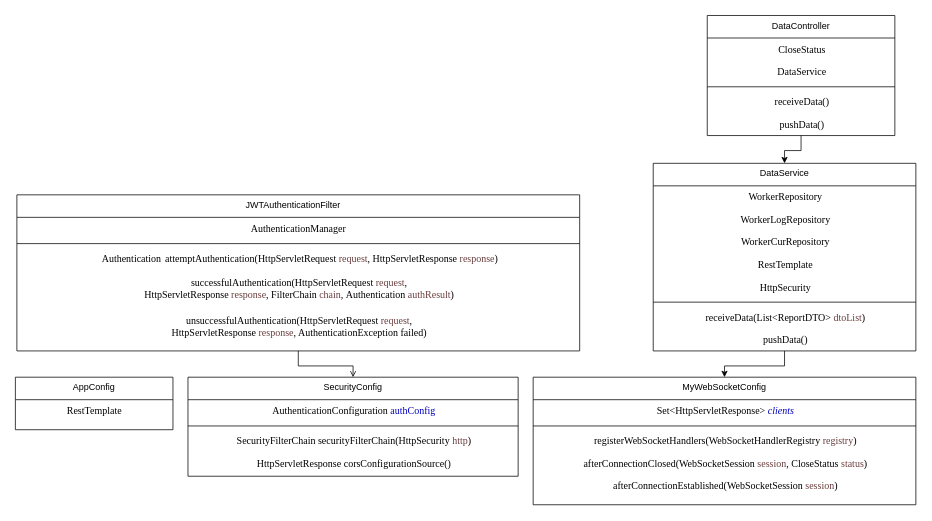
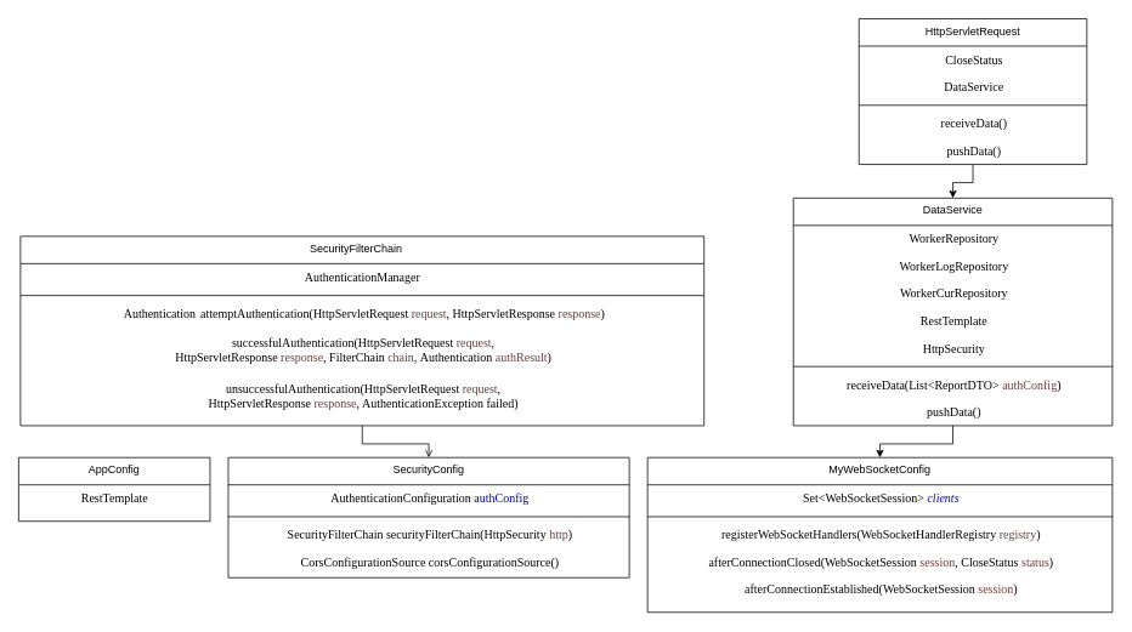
  <mxCell id="0" />
  <mxCell id="1" parent="0" />
  <mxCell id="2" value="MyWebSocketConfig" style="swimlane;fontStyle=0;align=center;verticalAlign=top;childLayout=stackLayout;horizontal=1;startSize=30;horizontalStack=0;resizeParent=1;resizeLast=0;collapsible=1;marginBottom=0;rounded=0;shadow=0;strokeWidth=1;" parent="1" vertex="1"><mxGeometry x="710" y="502" width="510" height="170" as="geometry"><mxRectangle x="550" y="140" width="160" height="26" as="alternateBounds" /></mxGeometry></mxCell>
- <mxCell id="3" value="&lt;span style=&quot;background-color:#ffffff;padding:0px 0px 0px 2px;&quot;&gt;&lt;span style=&quot;font-family: Consolas; font-size: 10pt; white-space-collapse: preserve;&quot;&gt;Set&amp;lt;HttpServletResponse&amp;gt; &lt;span style=&quot;color:#0000c0;font-style:italic;&quot;&gt;clients&lt;/span&gt;&lt;/span&gt;&lt;/span&gt;" style="text;html=1;align=center;verticalAlign=middle;resizable=0;points=[];autosize=1;strokeColor=none;fillColor=none;" vertex="1" parent="2"><mxGeometry y="30" width="510" height="30" as="geometry" /></mxCell>
+ <mxCell id="3" value="&lt;span style=&quot;background-color:#ffffff;padding:0px 0px 0px 2px;&quot;&gt;&lt;span style=&quot;font-family: Consolas; font-size: 10pt; white-space-collapse: preserve;&quot;&gt;Set&amp;lt;WebSocketSession&amp;gt; &lt;span style=&quot;color:#0000c0;font-style:italic;&quot;&gt;clients&lt;/span&gt;&lt;/span&gt;&lt;/span&gt;" style="text;html=1;align=center;verticalAlign=middle;resizable=0;points=[];autosize=1;strokeColor=none;fillColor=none;" vertex="1" parent="2"><mxGeometry y="30" width="510" height="30" as="geometry" /></mxCell>
  <mxCell id="4" value="" style="line;html=1;strokeWidth=1;align=left;verticalAlign=middle;spacingTop=-1;spacingLeft=3;spacingRight=3;rotatable=0;labelPosition=right;points=[];portConstraint=eastwest;" parent="2" vertex="1"><mxGeometry y="60" width="510" height="10" as="geometry" /></mxCell>
  <mxCell id="5" value="&lt;span style=&quot;background-color:#ffffff;padding:0px 0px 0px 2px;&quot;&gt;&lt;span style=&quot;font-family: Consolas; font-size: 10pt; white-space-collapse: preserve;&quot;&gt;registerWebSocketHandlers(WebSocketHandlerRegistry &lt;span style=&quot;color:#6a3e3e;&quot;&gt;registry&lt;/span&gt;)&lt;/span&gt;&lt;/span&gt;" style="text;html=1;align=center;verticalAlign=middle;resizable=0;points=[];autosize=1;strokeColor=none;fillColor=none;" vertex="1" parent="2"><mxGeometry y="70" width="510" height="30" as="geometry" /></mxCell>
  <mxCell id="6" value="&lt;span style=&quot;padding: 0px 0px 0px 2px;&quot;&gt;&lt;span style=&quot;font-family: Consolas; font-size: 10pt; white-space-collapse: preserve;&quot;&gt;afterConnectionClosed(WebSocketSession &lt;span style=&quot;color: rgb(106, 62, 62);&quot;&gt;session&lt;/span&gt;, CloseStatus &lt;span style=&quot;color: rgb(106, 62, 62);&quot;&gt;status&lt;/span&gt;)&lt;/span&gt;&lt;/span&gt;" style="text;html=1;align=center;verticalAlign=middle;resizable=0;points=[];autosize=1;strokeColor=none;fillColor=none;" vertex="1" parent="2"><mxGeometry y="100" width="510" height="30" as="geometry" /></mxCell>
  <mxCell id="7" value="&lt;span style=&quot;padding: 0px 0px 0px 2px;&quot;&gt;&lt;span style=&quot;font-family: Consolas; font-size: 10pt; white-space-collapse: preserve;&quot;&gt;afterConnectionEstablished(WebSocketSession &lt;span style=&quot;color: rgb(106, 62, 62);&quot;&gt;session&lt;/span&gt;)&lt;/span&gt;&lt;/span&gt;" style="text;html=1;align=center;verticalAlign=middle;resizable=0;points=[];autosize=1;strokeColor=none;fillColor=none;" vertex="1" parent="2"><mxGeometry y="130" width="510" height="30" as="geometry" /></mxCell>
  <mxCell id="8" value="DataService" style="swimlane;fontStyle=0;align=center;verticalAlign=top;childLayout=stackLayout;horizontal=1;startSize=30;horizontalStack=0;resizeParent=1;resizeLast=0;collapsible=1;marginBottom=0;rounded=0;shadow=0;strokeWidth=1;" vertex="1" parent="1"><mxGeometry x="870" y="217" width="350" height="250" as="geometry"><mxRectangle x="550" y="140" width="160" height="26" as="alternateBounds" /></mxGeometry></mxCell>
  <mxCell id="9" value="&lt;span style=&quot;padding: 0px 0px 0px 2px;&quot;&gt;&lt;span style=&quot;font-family: Consolas; font-size: 10pt; white-space-collapse: preserve;&quot;&gt;WorkerRepository&lt;/span&gt;&lt;/span&gt;" style="text;html=1;align=center;verticalAlign=middle;resizable=0;points=[];autosize=1;strokeColor=none;fillColor=none;" vertex="1" parent="8"><mxGeometry y="30" width="350" height="30" as="geometry" /></mxCell>
  <mxCell id="10" value="&lt;span style=&quot;padding: 0px 0px 0px 2px;&quot;&gt;&lt;span style=&quot;font-family: Consolas; font-size: 10pt; white-space-collapse: preserve;&quot;&gt;WorkerLogRepository&lt;/span&gt;&lt;/span&gt;" style="text;html=1;align=center;verticalAlign=middle;resizable=0;points=[];autosize=1;strokeColor=none;fillColor=none;" vertex="1" parent="8"><mxGeometry y="60" width="350" height="30" as="geometry" /></mxCell>
  <mxCell id="11" value="&lt;span style=&quot;padding: 0px 0px 0px 2px;&quot;&gt;&lt;span style=&quot;font-family: Consolas; font-size: 10pt; white-space-collapse: preserve;&quot;&gt;WorkerCurRepository&lt;/span&gt;&lt;/span&gt;" style="text;html=1;align=center;verticalAlign=middle;resizable=0;points=[];autosize=1;strokeColor=none;fillColor=none;" vertex="1" parent="8"><mxGeometry y="90" width="350" height="30" as="geometry" /></mxCell>
  <mxCell id="12" value="&lt;span style=&quot;background-color:#ffffff;padding:0px 0px 0px 2px;&quot;&gt;&lt;span style=&quot;font-family: Consolas; font-size: 10pt; white-space-collapse: preserve;&quot;&gt;RestTemplate&lt;/span&gt;&lt;/span&gt;" style="text;html=1;align=center;verticalAlign=middle;resizable=0;points=[];autosize=1;strokeColor=none;fillColor=none;" vertex="1" parent="8"><mxGeometry y="120" width="350" height="30" as="geometry" /></mxCell>
  <mxCell id="13" value="&lt;span style=&quot;background-color:#ffffff;padding:0px 0px 0px 2px;&quot;&gt;&lt;span style=&quot;font-family: Consolas; font-size: 10pt; white-space-collapse: preserve;&quot;&gt;HttpSecurity&lt;/span&gt;&lt;/span&gt;" style="text;html=1;align=center;verticalAlign=middle;resizable=0;points=[];autosize=1;strokeColor=none;fillColor=none;" vertex="1" parent="8"><mxGeometry y="150" width="350" height="30" as="geometry" /></mxCell>
  <mxCell id="14" value="" style="line;html=1;strokeWidth=1;align=left;verticalAlign=middle;spacingTop=-1;spacingLeft=3;spacingRight=3;rotatable=0;labelPosition=right;points=[];portConstraint=eastwest;" vertex="1" parent="8"><mxGeometry y="180" width="350" height="10" as="geometry" /></mxCell>
- <mxCell id="15" value="&lt;span style=&quot;background-color:#ffffff;padding:0px 0px 0px 2px;&quot;&gt;&lt;span style=&quot;font-family: Consolas; font-size: 10pt; white-space-collapse: preserve;&quot;&gt;receiveData(List&amp;lt;ReportDTO&amp;gt; &lt;span style=&quot;color:#6a3e3e;&quot;&gt;dtoList&lt;/span&gt;)&lt;/span&gt;&lt;/span&gt;" style="text;html=1;align=center;verticalAlign=middle;resizable=0;points=[];autosize=1;strokeColor=none;fillColor=none;" vertex="1" parent="8"><mxGeometry y="190" width="350" height="30" as="geometry" /></mxCell>
+ <mxCell id="15" value="&lt;span style=&quot;background-color:#ffffff;padding:0px 0px 0px 2px;&quot;&gt;&lt;span style=&quot;font-family: Consolas; font-size: 10pt; white-space-collapse: preserve;&quot;&gt;receiveData(List&amp;lt;ReportDTO&amp;gt; &lt;span style=&quot;color:#6a3e3e;&quot;&gt;authConfig&lt;/span&gt;)&lt;/span&gt;&lt;/span&gt;" style="text;html=1;align=center;verticalAlign=middle;resizable=0;points=[];autosize=1;strokeColor=none;fillColor=none;" vertex="1" parent="8"><mxGeometry y="190" width="350" height="30" as="geometry" /></mxCell>
  <mxCell id="16" value="&lt;span style=&quot;background-color:#ffffff;padding:0px 0px 0px 2px;&quot;&gt;&lt;span style=&quot;font-family: Consolas; font-size: 10pt; white-space-collapse: preserve;&quot;&gt;pushData()&lt;/span&gt;&lt;/span&gt;" style="text;html=1;align=center;verticalAlign=middle;resizable=0;points=[];autosize=1;strokeColor=none;fillColor=none;" vertex="1" parent="8"><mxGeometry y="220" width="350" height="30" as="geometry" /></mxCell>
- <mxCell id="17" value="DataController" style="swimlane;fontStyle=0;align=center;verticalAlign=top;childLayout=stackLayout;horizontal=1;startSize=30;horizontalStack=0;resizeParent=1;resizeLast=0;collapsible=1;marginBottom=0;rounded=0;shadow=0;strokeWidth=1;" vertex="1" parent="1"><mxGeometry x="942" y="20" width="250" height="160" as="geometry"><mxRectangle x="550" y="140" width="160" height="26" as="alternateBounds" /></mxGeometry></mxCell>
+ <mxCell id="17" value="HttpServletRequest" style="swimlane;fontStyle=0;align=center;verticalAlign=top;childLayout=stackLayout;horizontal=1;startSize=30;horizontalStack=0;resizeParent=1;resizeLast=0;collapsible=1;marginBottom=0;rounded=0;shadow=0;strokeWidth=1;" vertex="1" parent="1"><mxGeometry x="942" y="20" width="250" height="160" as="geometry"><mxRectangle x="550" y="140" width="160" height="26" as="alternateBounds" /></mxGeometry></mxCell>
  <mxCell id="18" value="&lt;span style=&quot;padding: 0px 0px 0px 2px;&quot;&gt;&lt;span style=&quot;font-family: Consolas; font-size: 10pt; white-space-collapse: preserve;&quot;&gt;CloseStatus&lt;/span&gt;&lt;/span&gt;" style="text;html=1;align=center;verticalAlign=middle;resizable=0;points=[];autosize=1;strokeColor=none;fillColor=none;" vertex="1" parent="17"><mxGeometry y="30" width="250" height="30" as="geometry" /></mxCell>
  <mxCell id="19" value="&lt;span style=&quot;padding: 0px 0px 0px 2px;&quot;&gt;&lt;span style=&quot;font-family: Consolas; font-size: 10pt; white-space-collapse: preserve;&quot;&gt;DataService&lt;/span&gt;&lt;/span&gt;" style="text;html=1;align=center;verticalAlign=middle;resizable=0;points=[];autosize=1;strokeColor=none;fillColor=none;" vertex="1" parent="17"><mxGeometry y="60" width="250" height="30" as="geometry" /></mxCell>
  <mxCell id="20" value="" style="line;html=1;strokeWidth=1;align=left;verticalAlign=middle;spacingTop=-1;spacingLeft=3;spacingRight=3;rotatable=0;labelPosition=right;points=[];portConstraint=eastwest;" vertex="1" parent="17"><mxGeometry y="90" width="250" height="10" as="geometry" /></mxCell>
  <mxCell id="21" value="&lt;span style=&quot;background-color:#ffffff;padding:0px 0px 0px 2px;&quot;&gt;&lt;span style=&quot;font-family: Consolas; font-size: 10pt; white-space-collapse: preserve;&quot;&gt;receiveData()&lt;/span&gt;&lt;/span&gt;" style="text;html=1;align=center;verticalAlign=middle;resizable=0;points=[];autosize=1;strokeColor=none;fillColor=none;" vertex="1" parent="17"><mxGeometry y="100" width="250" height="30" as="geometry" /></mxCell>
  <mxCell id="22" value="&lt;span style=&quot;background-color:#ffffff;padding:0px 0px 0px 2px;&quot;&gt;&lt;span style=&quot;font-family: Consolas; font-size: 10pt; white-space-collapse: preserve;&quot;&gt;pushData()&lt;/span&gt;&lt;/span&gt;" style="text;html=1;align=center;verticalAlign=middle;resizable=0;points=[];autosize=1;strokeColor=none;fillColor=none;" vertex="1" parent="17"><mxGeometry y="130" width="250" height="30" as="geometry" /></mxCell>
  <mxCell id="23" style="edgeStyle=orthogonalEdgeStyle;rounded=0;orthogonalLoop=1;jettySize=auto;html=1;entryX=0.5;entryY=0;entryDx=0;entryDy=0;" edge="1" parent="1" source="22" target="8"><mxGeometry relative="1" as="geometry" /></mxCell>
  <mxCell id="24" style="edgeStyle=orthogonalEdgeStyle;rounded=0;orthogonalLoop=1;jettySize=auto;html=1;entryX=0.5;entryY=0;entryDx=0;entryDy=0;" edge="1" parent="1" source="16" target="2"><mxGeometry relative="1" as="geometry" /></mxCell>
  <mxCell id="25" value="SecurityConfig" style="swimlane;fontStyle=0;align=center;verticalAlign=top;childLayout=stackLayout;horizontal=1;startSize=30;horizontalStack=0;resizeParent=1;resizeLast=0;collapsible=1;marginBottom=0;rounded=0;shadow=0;strokeWidth=1;" vertex="1" parent="1"><mxGeometry x="250" y="502" width="440" height="132" as="geometry"><mxRectangle x="550" y="140" width="160" height="26" as="alternateBounds" /></mxGeometry></mxCell>
  <mxCell id="26" value="&lt;span style=&quot;padding: 0px 0px 0px 2px;&quot;&gt;&lt;span style=&quot;font-family: Consolas; font-size: 10pt; white-space-collapse: preserve;&quot;&gt;AuthenticationConfiguration &lt;span style=&quot;color: rgb(0, 0, 192);&quot;&gt;authConfig&lt;/span&gt;&lt;/span&gt;&lt;/span&gt;" style="text;html=1;align=center;verticalAlign=middle;resizable=0;points=[];autosize=1;strokeColor=none;fillColor=none;" vertex="1" parent="25"><mxGeometry y="30" width="440" height="30" as="geometry" /></mxCell>
  <mxCell id="27" value="" style="line;html=1;strokeWidth=1;align=left;verticalAlign=middle;spacingTop=-1;spacingLeft=3;spacingRight=3;rotatable=0;labelPosition=right;points=[];portConstraint=eastwest;" vertex="1" parent="25"><mxGeometry y="60" width="440" height="10" as="geometry" /></mxCell>
  <mxCell id="28" value="&lt;span style=&quot;background-color:#ffffff;padding:0px 0px 0px 2px;&quot;&gt;&lt;span style=&quot;font-family: Consolas; font-size: 10pt; white-space-collapse: preserve;&quot;&gt;SecurityFilterChain securityFilterChain(HttpSecurity &lt;span style=&quot;color:#6a3e3e;&quot;&gt;http&lt;/span&gt;)&lt;/span&gt;&lt;/span&gt;" style="text;html=1;align=center;verticalAlign=middle;resizable=0;points=[];autosize=1;strokeColor=none;fillColor=none;" vertex="1" parent="25"><mxGeometry y="70" width="440" height="30" as="geometry" /></mxCell>
- <mxCell id="29" value="&lt;span style=&quot;background-color:#ffffff;padding:0px 0px 0px 2px;&quot;&gt;&lt;span style=&quot;font-family: Consolas; font-size: 10pt; white-space-collapse: preserve;&quot;&gt;HttpServletResponse corsConfigurationSource()&lt;/span&gt;&lt;/span&gt;" style="text;html=1;align=center;verticalAlign=middle;resizable=0;points=[];autosize=1;strokeColor=none;fillColor=none;" vertex="1" parent="25"><mxGeometry y="100" width="440" height="30" as="geometry" /></mxCell>
+ <mxCell id="29" value="&lt;span style=&quot;background-color:#ffffff;padding:0px 0px 0px 2px;&quot;&gt;&lt;span style=&quot;font-family: Consolas; font-size: 10pt; white-space-collapse: preserve;&quot;&gt;CorsConfigurationSource corsConfigurationSource()&lt;/span&gt;&lt;/span&gt;" style="text;html=1;align=center;verticalAlign=middle;resizable=0;points=[];autosize=1;strokeColor=none;fillColor=none;" vertex="1" parent="25"><mxGeometry y="100" width="440" height="30" as="geometry" /></mxCell>
  <mxCell id="30" value="AppConfig" style="swimlane;fontStyle=0;align=center;verticalAlign=top;childLayout=stackLayout;horizontal=1;startSize=30;horizontalStack=0;resizeParent=1;resizeLast=0;collapsible=1;marginBottom=0;rounded=0;shadow=0;strokeWidth=1;" vertex="1" parent="1"><mxGeometry x="20" y="502" width="210" height="70" as="geometry"><mxRectangle x="550" y="140" width="160" height="26" as="alternateBounds" /></mxGeometry></mxCell>
  <mxCell id="31" value="&lt;font face=&quot;Consolas&quot;&gt;&lt;span style=&quot;font-size: 13.333px; white-space-collapse: preserve;&quot;&gt;RestTemplate&lt;/span&gt;&lt;/font&gt;" style="text;html=1;align=center;verticalAlign=middle;resizable=0;points=[];autosize=1;strokeColor=none;fillColor=none;" vertex="1" parent="30"><mxGeometry y="30" width="210" height="30" as="geometry" /></mxCell>
  <mxCell id="32" style="edgeStyle=orthogonalEdgeStyle;rounded=0;orthogonalLoop=1;jettySize=auto;html=1;endArrow=open;" edge="1" parent="1" source="33" target="25"><mxGeometry relative="1" as="geometry" /></mxCell>
- <mxCell id="33" value="JWTAuthenticationFilter    " style="swimlane;fontStyle=0;align=center;verticalAlign=top;childLayout=stackLayout;horizontal=1;startSize=30;horizontalStack=0;resizeParent=1;resizeLast=0;collapsible=1;marginBottom=0;rounded=0;shadow=0;strokeWidth=1;" vertex="1" parent="1"><mxGeometry x="22" y="259" width="750" height="208" as="geometry"><mxRectangle x="550" y="140" width="160" height="26" as="alternateBounds" /></mxGeometry></mxCell>
+ <mxCell id="33" value="SecurityFilterChain    " style="swimlane;fontStyle=0;align=center;verticalAlign=top;childLayout=stackLayout;horizontal=1;startSize=30;horizontalStack=0;resizeParent=1;resizeLast=0;collapsible=1;marginBottom=0;rounded=0;shadow=0;strokeWidth=1;" vertex="1" parent="1"><mxGeometry x="22" y="259" width="750" height="208" as="geometry"><mxRectangle x="550" y="140" width="160" height="26" as="alternateBounds" /></mxGeometry></mxCell>
  <mxCell id="34" value="&lt;font face=&quot;Consolas&quot;&gt;&lt;span style=&quot;font-size: 13.333px; white-space-collapse: preserve;&quot;&gt;AuthenticationManager&lt;/span&gt;&lt;/font&gt;" style="text;html=1;align=center;verticalAlign=middle;resizable=0;points=[];autosize=1;strokeColor=none;fillColor=none;" vertex="1" parent="33"><mxGeometry y="30" width="750" height="30" as="geometry" /></mxCell>
  <mxCell id="35" value="" style="line;html=1;strokeWidth=1;align=left;verticalAlign=middle;spacingTop=-1;spacingLeft=3;spacingRight=3;rotatable=0;labelPosition=right;points=[];portConstraint=eastwest;" vertex="1" parent="33"><mxGeometry y="60" width="750" height="10" as="geometry" /></mxCell>
  <mxCell id="36" value="&lt;span style=&quot;padding: 0px 0px 0px 2px;&quot;&gt;&lt;span style=&quot;background-color: rgb(255, 255, 255); padding: 0px 0px 0px 2px;&quot;&gt;&lt;span style=&quot;font-family: Consolas; font-size: 10pt; white-space-collapse: preserve;&quot;&gt;Authentication &lt;/span&gt;&lt;/span&gt;&lt;span style=&quot;padding: 0px 0px 0px 2px;&quot;&gt;&lt;span style=&quot;font-family: Consolas; font-size: 10pt; white-space-collapse: preserve;&quot;&gt;attemptAuthentication(HttpServletRequest &lt;span style=&quot;color: rgb(106, 62, 62);&quot;&gt;request&lt;/span&gt;, HttpServletResponse &lt;span style=&quot;color: rgb(106, 62, 62);&quot;&gt;response&lt;/span&gt;)&lt;/span&gt;&lt;/span&gt;&lt;/span&gt;" style="text;html=1;align=center;verticalAlign=middle;resizable=0;points=[];autosize=1;strokeColor=none;fillColor=none;" vertex="1" parent="33"><mxGeometry y="70" width="750" height="30" as="geometry" /></mxCell>
  <mxCell id="37" value="&lt;div style=&quot;padding: 0px 0px 0px 2px;&quot;&gt;&lt;div style=&quot;font-family: Consolas; font-size: 10pt; white-space-collapse: preserve;&quot;&gt;&lt;p style=&quot;margin: 0px;&quot;&gt;successfulAuthentication(HttpServletRequest &lt;span style=&quot;color: rgb(106, 62, 62);&quot;&gt;request&lt;/span&gt;,&lt;/p&gt;&lt;p style=&quot;margin: 0px;&quot;&gt;&lt;span style=&quot;background-color: initial; font-size: 13.333px;&quot;&gt;HttpServletResponse &lt;/span&gt;&lt;span style=&quot;background-color: initial; font-size: 13.333px; color: rgb(106, 62, 62);&quot;&gt;response&lt;/span&gt;&lt;span style=&quot;background-color: initial; font-size: 13.333px;&quot;&gt;, FilterChain &lt;/span&gt;&lt;span style=&quot;background-color: initial; font-size: 13.333px; color: rgb(106, 62, 62);&quot;&gt;chain&lt;/span&gt;&lt;span style=&quot;background-color: initial; font-size: 13.333px;&quot;&gt;, &lt;/span&gt;&lt;span style=&quot;font-size: 10pt; background-color: initial;&quot;&gt;Authentication &lt;/span&gt;&lt;span style=&quot;font-size: 10pt; background-color: initial; color: rgb(106, 62, 62);&quot;&gt;authResult&lt;/span&gt;&lt;span style=&quot;font-size: 10pt; background-color: initial;&quot;&gt;)&lt;/span&gt;&lt;/p&gt;&lt;/div&gt;&lt;/div&gt;" style="text;html=1;align=center;verticalAlign=middle;resizable=0;points=[];autosize=1;strokeColor=none;fillColor=none;" vertex="1" parent="33"><mxGeometry y="100" width="750" height="50" as="geometry" /></mxCell>
  <mxCell id="38" value="&lt;div style=&quot;padding: 0px 0px 0px 2px;&quot;&gt;&lt;div style=&quot;font-family: Consolas; font-size: 10pt; white-space-collapse: preserve;&quot;&gt;&lt;p style=&quot;margin: 0px;&quot;&gt;unsuccessfulAuthentication(HttpServletRequest &lt;span style=&quot;color: rgb(106, 62, 62);&quot;&gt;request&lt;/span&gt;,&lt;/p&gt;&lt;p style=&quot;margin: 0px;&quot;&gt;HttpServletResponse &lt;span style=&quot;color: rgb(106, 62, 62);&quot;&gt;response&lt;/span&gt;, &lt;span style=&quot;font-size: 10pt; background-color: initial;&quot;&gt;AuthenticationException failed)&lt;/span&gt;&lt;/p&gt;&lt;/div&gt;&lt;/div&gt;" style="text;html=1;align=center;verticalAlign=middle;resizable=0;points=[];autosize=1;strokeColor=none;fillColor=none;" vertex="1" parent="33"><mxGeometry y="150" width="750" height="50" as="geometry" /></mxCell>
